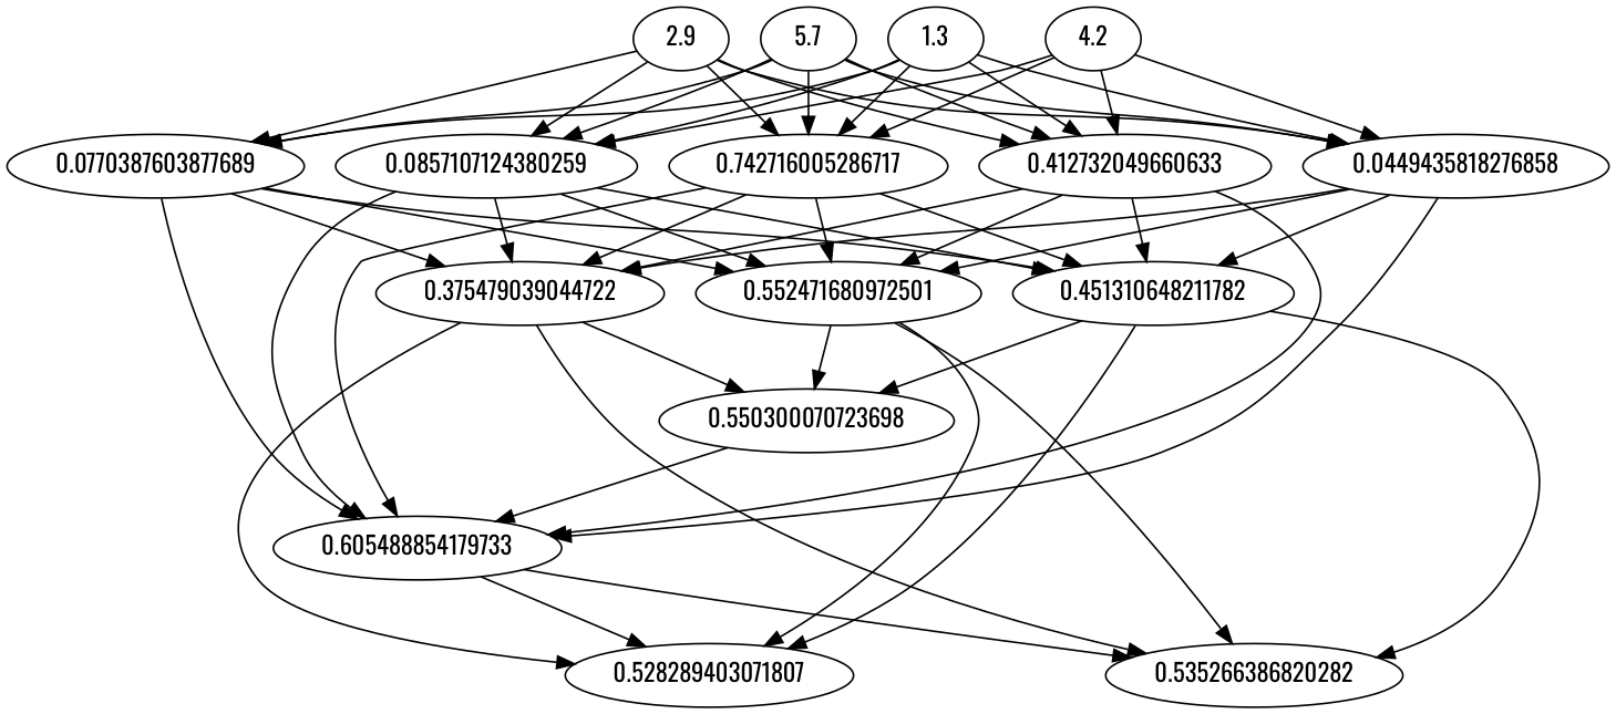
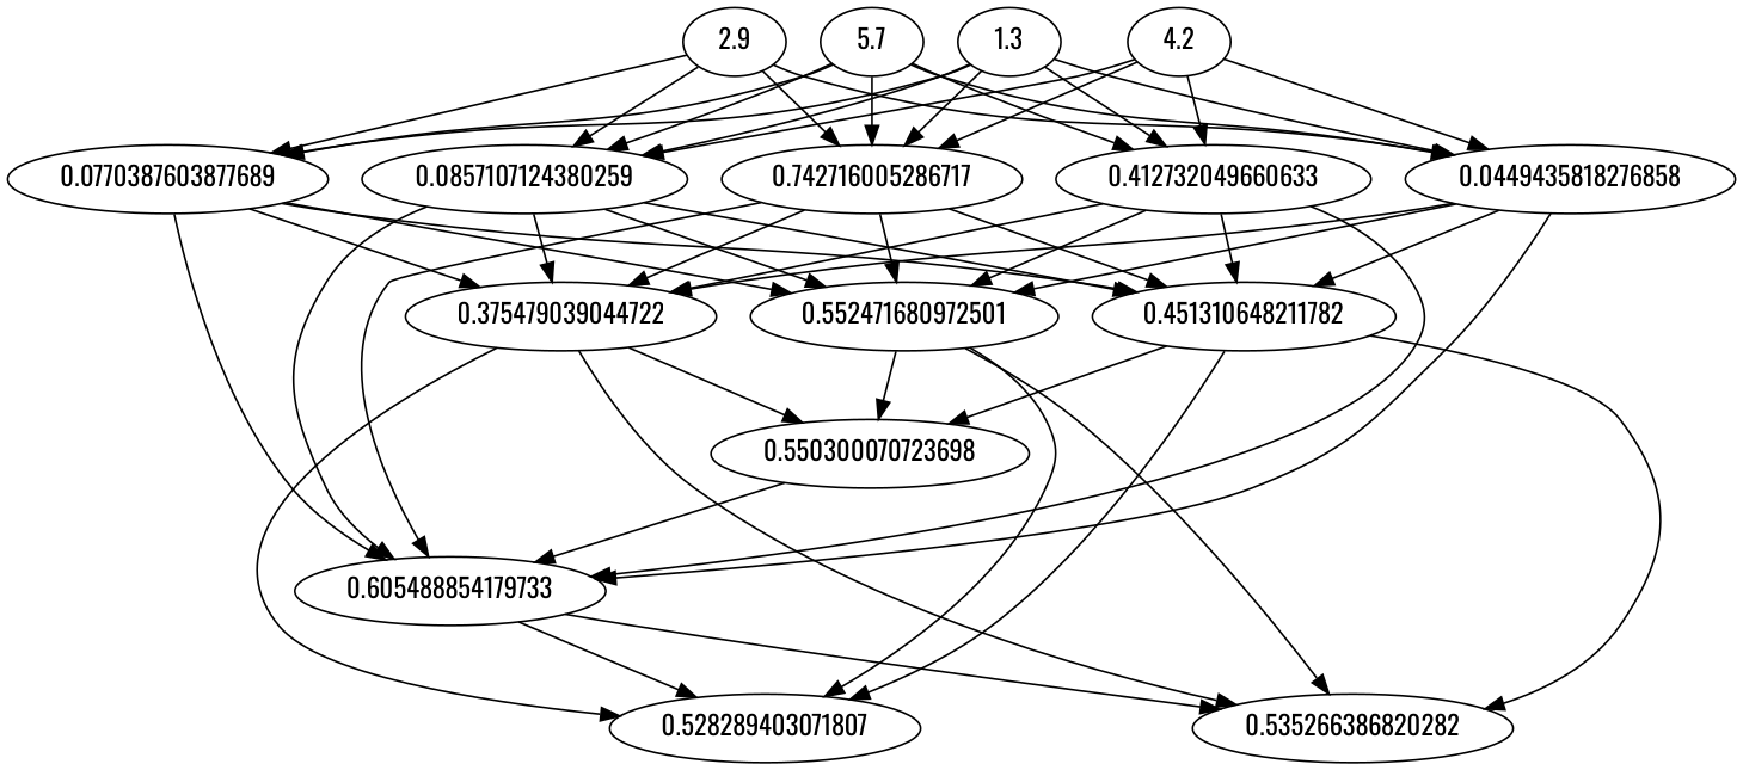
  digraph {
    fontname=Oswald
    node [fontname=Oswald]
    edge [fontname=Oswald]
    5.7
    0.412732049660633
    0.0770387603877689
    0.0449435818276858
    0.0857107124380259
    0.742716005286717
    0.375479039044722
    0.552471680972501
    0.451310648211782
    0.605488854179733
    0.535266386820282
    0.528289403071807
    0.550300070723698
    2.9
    4.2
    1.3
    5.7 -> 0.412732049660633
    5.7 -> 0.0770387603877689
    5.7 -> 0.0449435818276858
    5.7 -> 0.0857107124380259
    5.7 -> 0.742716005286717
    0.412732049660633 -> 0.375479039044722
    0.412732049660633 -> 0.552471680972501
    0.412732049660633 -> 0.451310648211782
    0.412732049660633 -> 0.605488854179733
    0.0770387603877689 -> 0.375479039044722
    0.0770387603877689 -> 0.552471680972501
    0.0770387603877689 -> 0.451310648211782
    0.0770387603877689 -> 0.605488854179733
    0.0449435818276858 -> 0.375479039044722
    0.0449435818276858 -> 0.552471680972501
    0.0449435818276858 -> 0.451310648211782
    0.0449435818276858 -> 0.605488854179733
    0.0857107124380259 -> 0.375479039044722
    0.0857107124380259 -> 0.552471680972501
    0.0857107124380259 -> 0.451310648211782
    0.0857107124380259 -> 0.605488854179733
    0.742716005286717 -> 0.375479039044722
    0.742716005286717 -> 0.552471680972501
    0.742716005286717 -> 0.451310648211782
    0.742716005286717 -> 0.605488854179733
    0.375479039044722 -> 0.535266386820282
    0.375479039044722 -> 0.528289403071807
    0.375479039044722 -> 0.550300070723698
    0.552471680972501 -> 0.535266386820282
    0.552471680972501 -> 0.528289403071807
    0.552471680972501 -> 0.550300070723698
    0.451310648211782 -> 0.535266386820282
    0.451310648211782 -> 0.528289403071807
    0.451310648211782 -> 0.550300070723698
    0.605488854179733 -> 0.535266386820282
    0.605488854179733 -> 0.528289403071807
    0.550300070723698 -> 0.605488854179733
-   2.9 -> 0.412732049660633
    2.9 -> 0.0770387603877689
    2.9 -> 0.0449435818276858
    2.9 -> 0.0857107124380259
    2.9 -> 0.742716005286717
    4.2 -> 0.412732049660633
    4.2 -> 0.0449435818276858
    4.2 -> 0.0857107124380259
    4.2 -> 0.742716005286717
    1.3 -> 0.412732049660633
    1.3 -> 0.0770387603877689
    1.3 -> 0.0449435818276858
    1.3 -> 0.0857107124380259
    1.3 -> 0.742716005286717
  }
